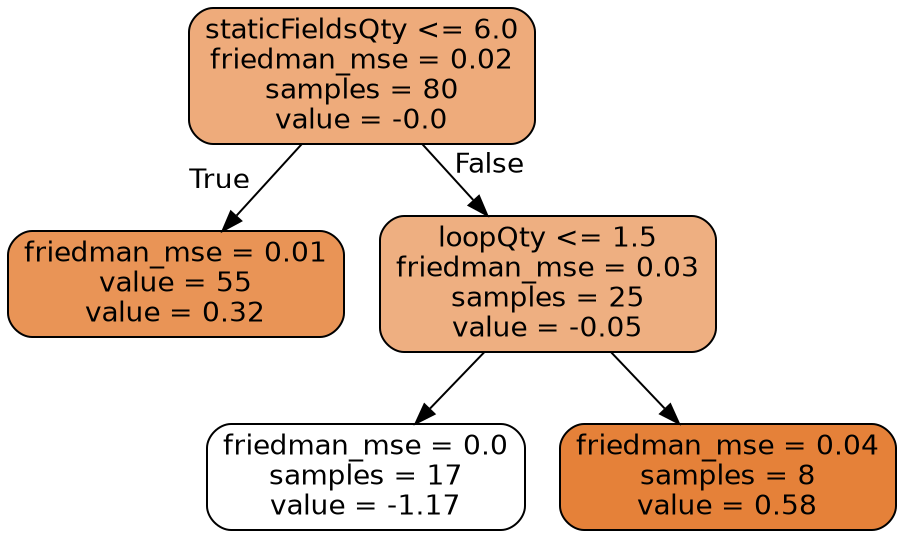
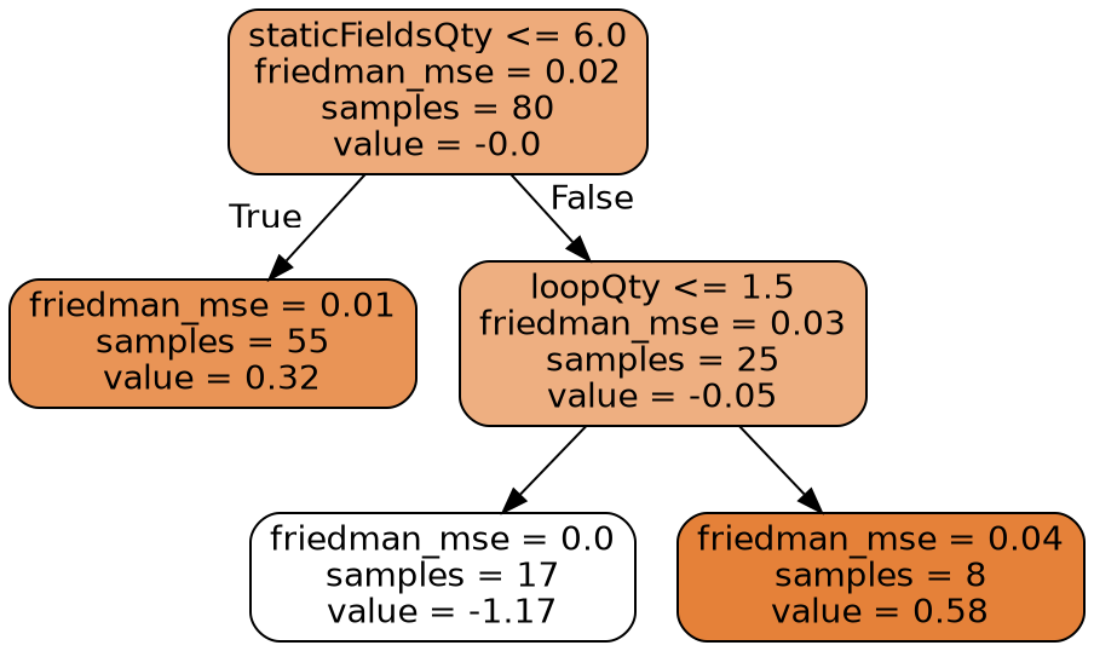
  digraph {
    node [color=black fontname=helvetica shape=box style="filled, rounded"]
    edge [fontname=helvetica]
    n1 [fillcolor="#eeab7b" label="staticFieldsQty <= 6.0\nfriedman_mse = 0.02\nsamples = 80\nvalue = -0.0"]
-   n2 [fillcolor="#e99456" label="friedman_mse = 0.01\nvalue = 55\nvalue = 0.32"]
+   n2 [fillcolor="#e99456" label="friedman_mse = 0.01\nsamples = 55\nvalue = 0.32"]
    n3 [fillcolor="#eeaf81" label="loopQty <= 1.5\nfriedman_mse = 0.03\nsamples = 25\nvalue = -0.05"]
    n4 [fillcolor="#ffffff" label="friedman_mse = 0.0\nsamples = 17\nvalue = -1.17"]
    n5 [fillcolor="#e58139" label="friedman_mse = 0.04\nsamples = 8\nvalue = 0.58"]
    n1 -> n2 [headlabel=True labelangle=45 labeldistance=2.5]
    n1 -> n3 [headlabel=False labelangle=-45 labeldistance=2.5]
    n3 -> n4
    n3 -> n5
  }
